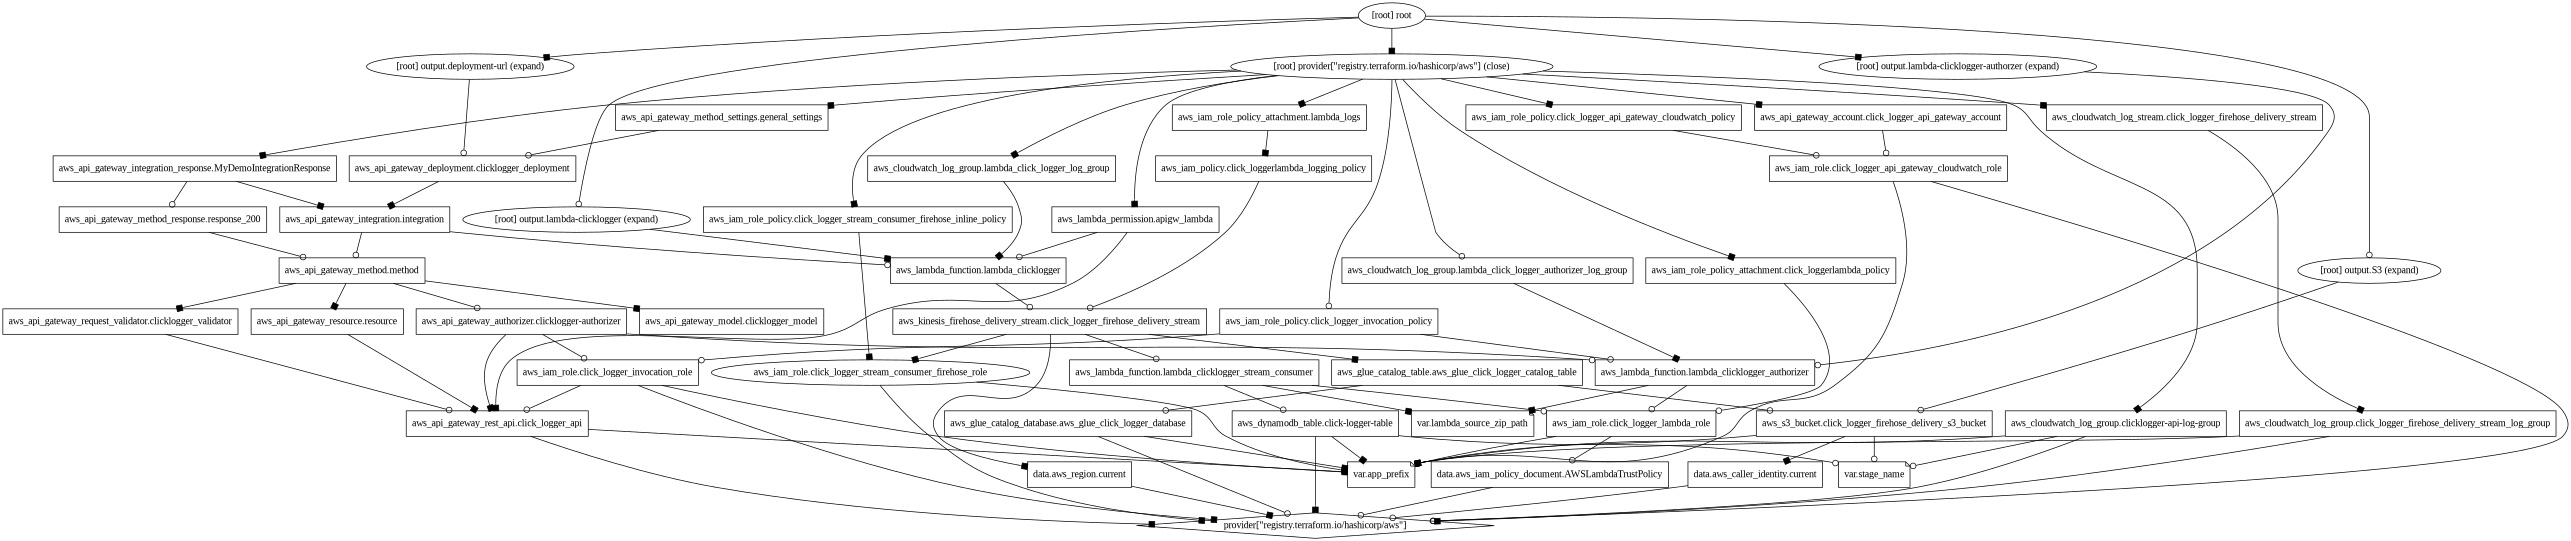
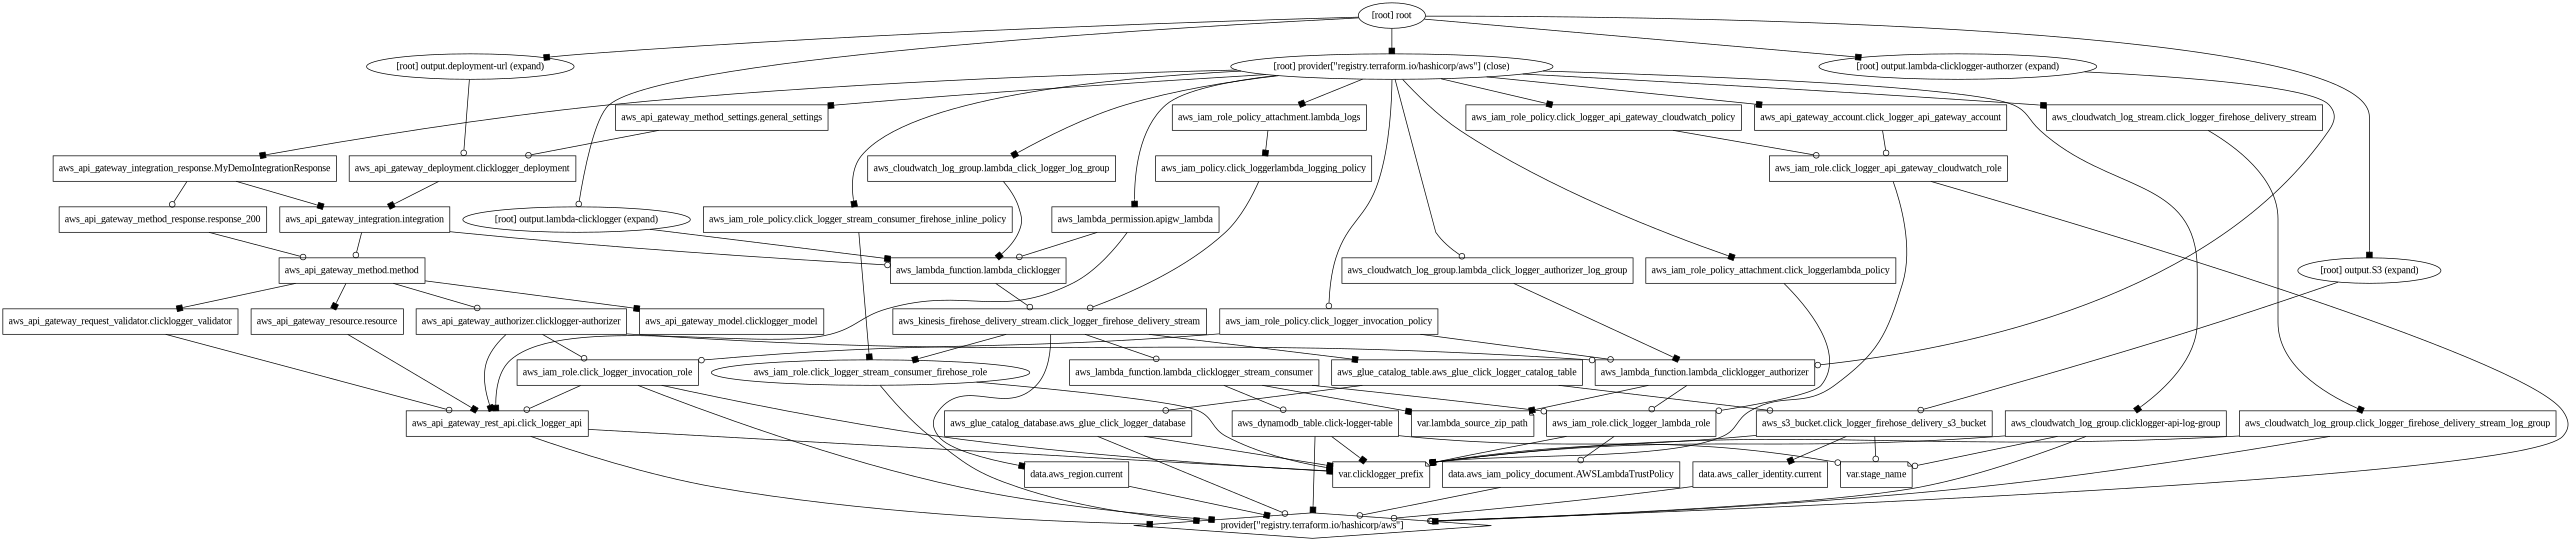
  digraph {
    compound=true
    fontname="Liberation Serif"
    newrank=true
    node [fontname="Liberation Serif" shape=box]
    edge [arrowhead=box fontname="Liberation Serif"]
    n1 [label="aws_api_gateway_account.click_logger_api_gateway_account"]
    n2 [label="aws_iam_role.click_logger_api_gateway_cloudwatch_role"]
    n3 [label="aws_api_gateway_authorizer.clicklogger-authorizer"]
    n4 [label="aws_api_gateway_rest_api.click_logger_api"]
    n5 [label="aws_iam_role.click_logger_invocation_role"]
    n6 [label="aws_lambda_function.lambda_clicklogger_authorizer"]
    n7 [label="aws_api_gateway_deployment.clicklogger_deployment"]
    n8 [label="aws_api_gateway_integration.integration"]
    n9 [label="aws_api_gateway_method.method"]
    n10 [label="aws_lambda_function.lambda_clicklogger"]
    n11 [label="aws_api_gateway_integration_response.MyDemoIntegrationResponse"]
    n12 [label="aws_api_gateway_method_response.response_200"]
    n13 [label="aws_api_gateway_model.clicklogger_model"]
    n14 [label="aws_api_gateway_request_validator.clicklogger_validator"]
    n15 [label="aws_api_gateway_resource.resource"]
    n16 [label="aws_api_gateway_method_settings.general_settings"]
    n17 [label="provider[\"registry.terraform.io/hashicorp/aws\"]" shape=diamond]
-   n18 [label="var.app_prefix" shape=note]
+   n18 [label="var.clicklogger_prefix" shape=note]
    n19 [label="aws_cloudwatch_log_group.click_logger_firehose_delivery_stream_log_group"]
    n20 [label="aws_cloudwatch_log_group.clicklogger-api-log-group"]
    n21 [label="var.stage_name" shape=note]
    n22 [label="aws_cloudwatch_log_group.lambda_click_logger_authorizer_log_group"]
    n23 [label="aws_cloudwatch_log_group.lambda_click_logger_log_group"]
    n24 [label="aws_cloudwatch_log_stream.click_logger_firehose_delivery_stream"]
    n25 [label="aws_dynamodb_table.click-logger-table"]
    n26 [label="aws_glue_catalog_database.aws_glue_click_logger_database"]
    n27 [label="aws_glue_catalog_table.aws_glue_click_logger_catalog_table"]
    n28 [label="aws_s3_bucket.click_logger_firehose_delivery_s3_bucket"]
    n29 [label="aws_iam_policy.click_loggerlambda_logging_policy"]
    n30 [label="aws_kinesis_firehose_delivery_stream.click_logger_firehose_delivery_stream"]
    n31 [label="aws_iam_role.click_logger_lambda_role"]
    n32 [label="data.aws_iam_policy_document.AWSLambdaTrustPolicy"]
    n33 [label="aws_iam_role.click_logger_stream_consumer_firehose_role" shape=ellipse]
    n34 [label="aws_iam_role_policy.click_logger_api_gateway_cloudwatch_policy"]
    n35 [label="aws_iam_role_policy.click_logger_invocation_policy"]
    n36 [label="aws_iam_role_policy.click_logger_stream_consumer_firehose_inline_policy"]
    n37 [label="aws_iam_role_policy_attachment.click_loggerlambda_policy"]
    n38 [label="aws_iam_role_policy_attachment.lambda_logs"]
    n39 [label="aws_lambda_function.lambda_clicklogger_stream_consumer"]
    n40 [label="data.aws_region.current"]
    n41 [label="var.lambda_source_zip_path" shape=note]
    n42 [label="aws_lambda_permission.apigw_lambda"]
    n43 [label="data.aws_caller_identity.current"]
    "[root] output.S3 (expand)" [shape=""]
    "[root] output.deployment-url (expand)" [shape=""]
    "[root] output.lambda-clicklogger (expand)" [shape=""]
    "[root] output.lambda-clicklogger-authorzer (expand)" [shape=""]
    "[root] provider[\"registry.terraform.io/hashicorp/aws\"] (close)" [shape=""]
    "[root] root" [shape=""]
    subgraph sub_1 {
      n1
      n2
      n3
      n4
      n5
      n6
      n7
      n8
      n9
      n10
      n11
      n12
      n13
      n14
      n15
      n16
      n17
      n18
      n19
      n20
      n21
      n22
      n23
      n24
      n25
      n26
      n27
      n28
      n29
      n30
      n31
      n32
      n33
      n34
      n35
      n36
      n37
      n38
      n39
      n40
      n41
      n42
      n43
      "[root] output.S3 (expand)"
      "[root] output.deployment-url (expand)"
      "[root] output.lambda-clicklogger (expand)"
      "[root] output.lambda-clicklogger-authorzer (expand)"
      "[root] provider[\"registry.terraform.io/hashicorp/aws\"] (close)"
      "[root] root"
    }
    n1 -> n2 [arrowhead=odot]
    n2 -> n17 [arrowhead=odot]
    n2 -> n18
    n3 -> n4
    n3 -> n5 [arrowhead=odot]
    n3 -> n6 [arrowhead=odot]
    n4 -> n17
    n4 -> n18 [arrowhead=odot]
    n5 -> n4 [arrowhead=odot]
    n5 -> n17
    n5 -> n18
    n6 -> n31 [arrowhead=odot]
    n6 -> n41
    n7 -> n8
    n8 -> n9 [arrowhead=odot]
    n8 -> n10 [arrowhead=odot]
    n9 -> n3 [arrowhead=odot]
    n9 -> n13
    n9 -> n14
    n9 -> n15
    n10 -> n30 [arrowhead=odot]
    n11 -> n8
    n11 -> n12 [arrowhead=odot]
    n12 -> n9 [arrowhead=odot]
    n14 -> n4 [arrowhead=odot]
    n15 -> n4
    n16 -> n7 [arrowhead=odot]
    n19 -> n17
    n19 -> n18 [arrowhead=odot]
    n20 -> n17 [arrowhead=odot]
    n20 -> n18
    n20 -> n21 [arrowhead=odot]
    n22 -> n6
    n23 -> n10
    n24 -> n19
    n25 -> n17
    n25 -> n18
    n25 -> n21 [arrowhead=odot]
    n26 -> n17 [arrowhead=odot]
    n26 -> n18
    n27 -> n26 [arrowhead=odot]
    n27 -> n28 [arrowhead=odot]
    n28 -> n18
    n28 -> n21 [arrowhead=odot]
    n28 -> n43
    n29 -> n30 [arrowhead=odot]
    n30 -> n27
    n30 -> n33
    n30 -> n39 [arrowhead=odot]
    n30 -> n40
    n31 -> n18 [arrowhead=odot]
    n31 -> n32 [arrowhead=odot]
    n32 -> n17 [arrowhead=odot]
    n33 -> n17
    n33 -> n18
    n34 -> n2 [arrowhead=odot]
    n35 -> n5 [arrowhead=odot]
    n35 -> n6 [arrowhead=odot]
    n36 -> n33
    n37 -> n31 [arrowhead=odot]
    n38 -> n29
    n39 -> n25 [arrowhead=odot]
    n39 -> n31 [arrowhead=odot]
    n39 -> n41
    n40 -> n17
    n42 -> n4
    n42 -> n10 [arrowhead=odot]
    n43 -> n17 [arrowhead=odot]
    "[root] output.S3 (expand)" -> n28 [arrowhead=odot]
    "[root] output.deployment-url (expand)" -> n7 [arrowhead=odot]
    "[root] output.lambda-clicklogger (expand)" -> n10
    "[root] output.lambda-clicklogger-authorzer (expand)" -> n6 [arrowhead=odot]
    "[root] provider[\"registry.terraform.io/hashicorp/aws\"] (close)" -> n1
    "[root] provider[\"registry.terraform.io/hashicorp/aws\"] (close)" -> n11
    "[root] provider[\"registry.terraform.io/hashicorp/aws\"] (close)" -> n16
    "[root] provider[\"registry.terraform.io/hashicorp/aws\"] (close)" -> n20
    "[root] provider[\"registry.terraform.io/hashicorp/aws\"] (close)" -> n22 [arrowhead=odot]
    "[root] provider[\"registry.terraform.io/hashicorp/aws\"] (close)" -> n23
    "[root] provider[\"registry.terraform.io/hashicorp/aws\"] (close)" -> n24
    "[root] provider[\"registry.terraform.io/hashicorp/aws\"] (close)" -> n34
    "[root] provider[\"registry.terraform.io/hashicorp/aws\"] (close)" -> n35 [arrowhead=odot]
    "[root] provider[\"registry.terraform.io/hashicorp/aws\"] (close)" -> n36
    "[root] provider[\"registry.terraform.io/hashicorp/aws\"] (close)" -> n37
    "[root] provider[\"registry.terraform.io/hashicorp/aws\"] (close)" -> n38
    "[root] provider[\"registry.terraform.io/hashicorp/aws\"] (close)" -> n42
-   "[root] root" -> "[root] output.S3 (expand)" [arrowhead=odot]
+   "[root] root" -> "[root] output.S3 (expand)"
    "[root] root" -> "[root] output.deployment-url (expand)"
    "[root] root" -> "[root] output.lambda-clicklogger (expand)" [arrowhead=odot]
    "[root] root" -> "[root] output.lambda-clicklogger-authorzer (expand)"
    "[root] root" -> "[root] provider[\"registry.terraform.io/hashicorp/aws\"] (close)"
  }
